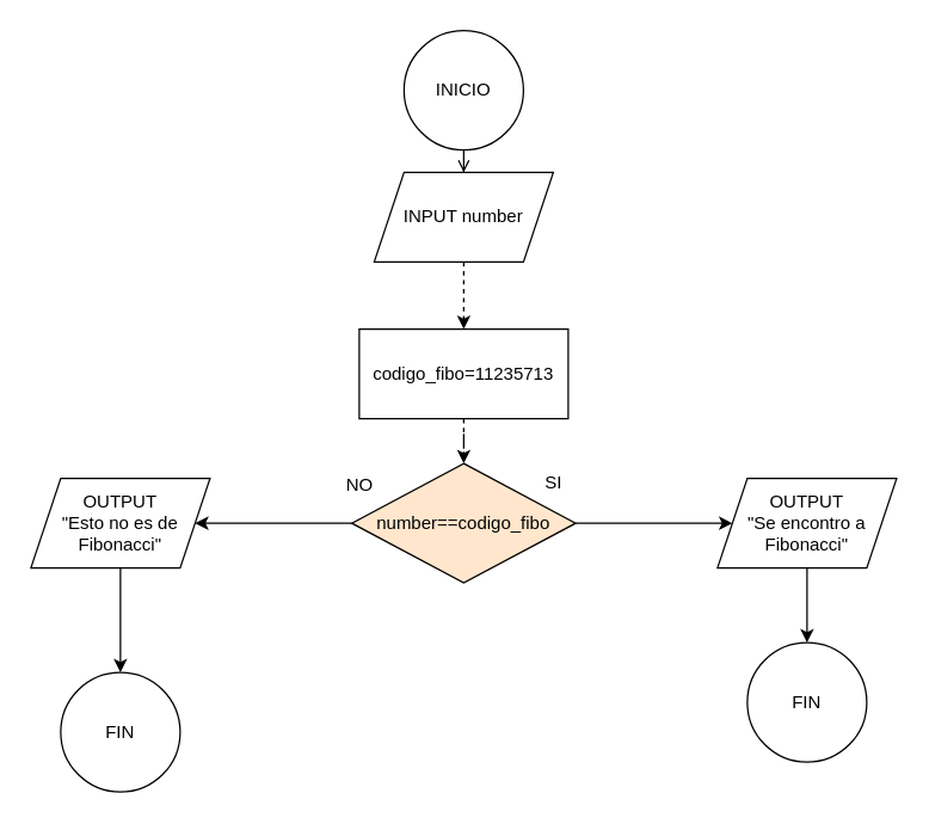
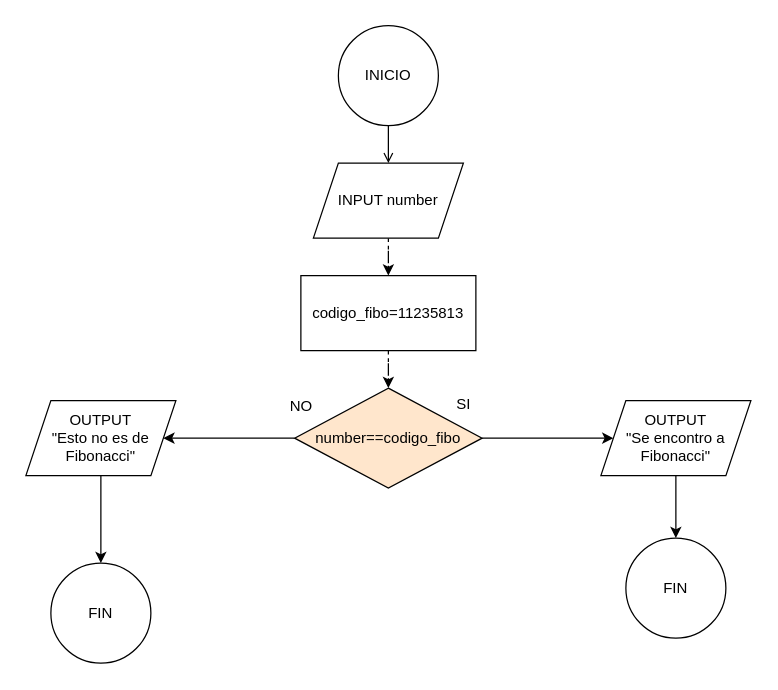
  <mxCell id="0" />
  <mxCell id="1" parent="0" />
  <mxCell id="2" value="" style="edgeStyle=orthogonalEdgeStyle;rounded=0;orthogonalLoop=1;jettySize=auto;html=1;endArrow=open;" edge="1" parent="1" source="3" target="5"><mxGeometry relative="1" as="geometry" /></mxCell>
  <mxCell id="3" value="INICIO" style="ellipse;whiteSpace=wrap;html=1;" vertex="1" parent="1"><mxGeometry x="270" y="20" width="80" height="80" as="geometry" /></mxCell>
  <mxCell id="4" value="" style="edgeStyle=orthogonalEdgeStyle;rounded=0;orthogonalLoop=1;jettySize=auto;html=1;dashed=1;" edge="1" parent="1" source="5" target="7"><mxGeometry relative="1" as="geometry" /></mxCell>
- <mxCell id="5" value="INPUT number" style="shape=parallelogram;perimeter=parallelogramPerimeter;whiteSpace=wrap;html=1;fixedSize=1;" vertex="1" parent="1"><mxGeometry x="250" y="115" width="120" height="60" as="geometry" /></mxCell>
+ <mxCell id="5" value="INPUT number" style="shape=parallelogram;perimeter=parallelogramPerimeter;whiteSpace=wrap;html=1;fixedSize=1;" vertex="1" parent="1"><mxGeometry x="250" y="130" width="120" height="60" as="geometry" /></mxCell>
  <mxCell id="6" value="" style="edgeStyle=orthogonalEdgeStyle;rounded=0;orthogonalLoop=1;jettySize=auto;html=1;dashed=1;" edge="1" parent="1" source="7" target="10"><mxGeometry relative="1" as="geometry" /></mxCell>
- <mxCell id="7" value="codigo_fibo=11235713" style="whiteSpace=wrap;html=1;" vertex="1" parent="1"><mxGeometry x="240" y="220" width="140" height="60" as="geometry" /></mxCell>
+ <mxCell id="7" value="codigo_fibo=11235813" style="whiteSpace=wrap;html=1;" vertex="1" parent="1"><mxGeometry x="240" y="220" width="140" height="60" as="geometry" /></mxCell>
  <mxCell id="8" value="" style="edgeStyle=orthogonalEdgeStyle;rounded=0;orthogonalLoop=1;jettySize=auto;html=1;" edge="1" parent="1" source="10" target="13"><mxGeometry relative="1" as="geometry" /></mxCell>
  <mxCell id="9" value="" style="edgeStyle=orthogonalEdgeStyle;rounded=0;orthogonalLoop=1;jettySize=auto;html=1;" edge="1" parent="1" source="10" target="16"><mxGeometry relative="1" as="geometry" /></mxCell>
  <mxCell id="10" value="number==codigo_fibo" style="rhombus;whiteSpace=wrap;html=1;fillColor=#ffe6cc;" vertex="1" parent="1"><mxGeometry x="235" y="310" width="150" height="80" as="geometry" /></mxCell>
  <mxCell id="11" value="SI" style="text;html=1;align=center;verticalAlign=middle;resizable=0;points=[];autosize=1;strokeColor=none;fillColor=none;" vertex="1" parent="1"><mxGeometry x="355" y="308" width="30" height="30" as="geometry" /></mxCell>
  <mxCell id="12" value="" style="edgeStyle=orthogonalEdgeStyle;rounded=0;orthogonalLoop=1;jettySize=auto;html=1;" edge="1" parent="1" source="13" target="17"><mxGeometry relative="1" as="geometry" /></mxCell>
  <mxCell id="13" value="OUTPUT&lt;div&gt;&quot;Se encontro a Fibonacci&quot;&lt;/div&gt;" style="shape=parallelogram;perimeter=parallelogramPerimeter;whiteSpace=wrap;html=1;fixedSize=1;" vertex="1" parent="1"><mxGeometry x="480" y="320" width="120" height="60" as="geometry" /></mxCell>
  <mxCell id="14" value="NO" style="text;html=1;align=center;verticalAlign=middle;resizable=0;points=[];autosize=1;strokeColor=none;fillColor=none;" vertex="1" parent="1"><mxGeometry x="220" y="310" width="40" height="30" as="geometry" /></mxCell>
  <mxCell id="15" value="" style="edgeStyle=orthogonalEdgeStyle;rounded=0;orthogonalLoop=1;jettySize=auto;html=1;" edge="1" parent="1" source="16" target="18"><mxGeometry relative="1" as="geometry" /></mxCell>
  <mxCell id="16" value="OUTPUT&lt;div&gt;&quot;Esto no es de Fibonacci&quot;&lt;/div&gt;" style="shape=parallelogram;perimeter=parallelogramPerimeter;whiteSpace=wrap;html=1;fixedSize=1;" vertex="1" parent="1"><mxGeometry x="20" y="320" width="120" height="60" as="geometry" /></mxCell>
  <mxCell id="17" value="FIN" style="ellipse;whiteSpace=wrap;html=1;" vertex="1" parent="1"><mxGeometry x="500" y="430" width="80" height="80" as="geometry" /></mxCell>
  <mxCell id="18" value="FIN" style="ellipse;whiteSpace=wrap;html=1;" vertex="1" parent="1"><mxGeometry x="40" y="450" width="80" height="80" as="geometry" /></mxCell>
